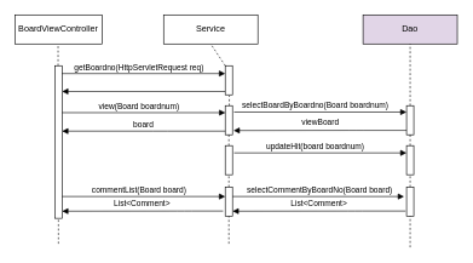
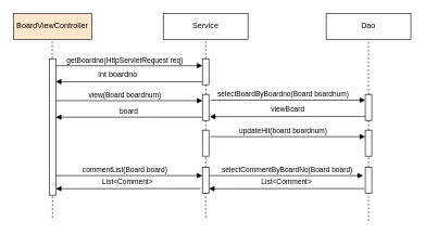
  <mxCell id="0" />
  <mxCell id="1" parent="0" />
- <mxCell id="2" value="BoardViewController" style="rounded=0;whiteSpace=wrap;html=1;" parent="1" vertex="1"><mxGeometry x="20" y="20" width="120" height="40" as="geometry" /></mxCell>
- <mxCell id="3" value="Service" style="rounded=0;whiteSpace=wrap;html=1;" parent="1" vertex="1"><mxGeometry x="225" y="20" width="130" height="40" as="geometry" /></mxCell>
- <mxCell id="4" value="Dao" style="rounded=0;whiteSpace=wrap;html=1;fillColor=#e1d5e7;" parent="1" vertex="1"><mxGeometry x="500" y="20" width="130" height="40" as="geometry" /></mxCell>
+ <mxCell id="2" value="BoardViewController" style="rounded=0;whiteSpace=wrap;html=1;fillColor=#ffe6cc;" parent="1" vertex="1"><mxGeometry x="20" y="20" width="120" height="40" as="geometry" /></mxCell>
+ <mxCell id="3" value="Service" style="rounded=0;whiteSpace=wrap;html=1;" parent="1" vertex="1"><mxGeometry x="250" y="20" width="130" height="40" as="geometry" /></mxCell>
+ <mxCell id="4" value="Dao" style="rounded=0;whiteSpace=wrap;html=1;" parent="1" vertex="1"><mxGeometry x="500" y="20" width="130" height="40" as="geometry" /></mxCell>
  <mxCell id="5" value="" style="endArrow=none;dashed=1;html=1;" parent="1" edge="1"><mxGeometry width="50" height="50" relative="1" as="geometry"><mxPoint x="79.5" y="90" as="sourcePoint" /><mxPoint x="79.5" y="60" as="targetPoint" /></mxGeometry></mxCell>
  <mxCell id="6" value="" style="endArrow=none;dashed=1;html=1;" parent="1" target="10" edge="1"><mxGeometry width="50" height="50" relative="1" as="geometry"><mxPoint x="80" y="335" as="sourcePoint" /><mxPoint x="90" y="145" as="targetPoint" /></mxGeometry></mxCell>
  <mxCell id="7" value="" style="endArrow=none;dashed=1;html=1;entryX=0.5;entryY=1;entryDx=0;entryDy=0;" parent="1" source="16" target="3" edge="1"><mxGeometry width="50" height="50" relative="1" as="geometry"><mxPoint x="390" y="90" as="sourcePoint" /><mxPoint x="385" y="250" as="targetPoint" /></mxGeometry></mxCell>
  <mxCell id="8" value="" style="endArrow=none;dashed=1;html=1;entryX=0.5;entryY=1;entryDx=0;entryDy=0;" parent="1" source="14" target="4" edge="1"><mxGeometry width="50" height="50" relative="1" as="geometry"><mxPoint x="700" y="325" as="sourcePoint" /><mxPoint x="470" y="70" as="targetPoint" /></mxGeometry></mxCell>
  <mxCell id="9" value="" style="endArrow=none;dashed=1;html=1;entryX=0.56;entryY=1.025;entryDx=0;entryDy=0;entryPerimeter=0;" parent="1" source="12" target="16" edge="1"><mxGeometry width="50" height="50" relative="1" as="geometry"><mxPoint x="390" y="335" as="sourcePoint" /><mxPoint x="390" y="130" as="targetPoint" /></mxGeometry></mxCell>
  <mxCell id="10" value="" style="html=1;points=[];perimeter=orthogonalPerimeter;" parent="1" vertex="1"><mxGeometry x="75" y="90" width="10" height="210" as="geometry" /></mxCell>
  <mxCell id="11" value="" style="html=1;verticalAlign=bottom;endArrow=block;exitX=0;exitY=0.885;exitDx=0;exitDy=0;exitPerimeter=0;" parent="1" source="16" target="10" edge="1"><mxGeometry x="0.035" y="-3" width="80" relative="1" as="geometry"><mxPoint x="353" y="126" as="sourcePoint" /><mxPoint x="130" y="126" as="targetPoint" /><mxPoint as="offset" /></mxGeometry></mxCell>
  <mxCell id="12" value="" style="html=1;points=[];perimeter=orthogonalPerimeter;" parent="1" vertex="1"><mxGeometry x="310" y="145" width="10" height="40" as="geometry" /></mxCell>
  <mxCell id="13" value="" style="endArrow=none;dashed=1;html=1;entryX=0.5;entryY=1;entryDx=0;entryDy=0;" parent="1" source="25" target="12" edge="1"><mxGeometry width="50" height="50" relative="1" as="geometry"><mxPoint x="315" y="335" as="sourcePoint" /><mxPoint x="390" y="130" as="targetPoint" /></mxGeometry></mxCell>
  <mxCell id="14" value="" style="html=1;points=[];perimeter=orthogonalPerimeter;" parent="1" vertex="1"><mxGeometry x="560" y="145" width="10" height="40" as="geometry" /></mxCell>
  <mxCell id="15" value="" style="endArrow=none;dashed=1;html=1;entryX=0.5;entryY=1;entryDx=0;entryDy=0;" parent="1" source="27" target="14" edge="1"><mxGeometry width="50" height="50" relative="1" as="geometry"><mxPoint x="565" y="340" as="sourcePoint" /><mxPoint x="700" y="60" as="targetPoint" /></mxGeometry></mxCell>
  <mxCell id="16" value="" style="html=1;points=[];perimeter=orthogonalPerimeter;" parent="1" vertex="1"><mxGeometry x="310" y="90" width="10" height="40" as="geometry" /></mxCell>
  <mxCell id="17" value="getBoardno(HttpServletRequest req)" style="html=1;verticalAlign=bottom;endArrow=block;exitX=0.98;exitY=0.137;exitDx=0;exitDy=0;exitPerimeter=0;" parent="1" target="16" edge="1"><mxGeometry x="-0.058" width="80" relative="1" as="geometry"><mxPoint x="84.8" y="100.77" as="sourcePoint" /><mxPoint x="280" y="100.77" as="targetPoint" /><mxPoint as="offset" /></mxGeometry></mxCell>
  <mxCell id="18" value="view(Board boardnum)" style="html=1;verticalAlign=bottom;endArrow=block;entryX=0.02;entryY=0.24;entryDx=0;entryDy=0;entryPerimeter=0;" parent="1" source="10" target="12" edge="1"><mxGeometry x="-0.058" width="80" relative="1" as="geometry"><mxPoint x="127" y="155" as="sourcePoint" /><mxPoint x="280" y="159" as="targetPoint" /><mxPoint as="offset" /></mxGeometry></mxCell>
  <mxCell id="19" value="" style="html=1;verticalAlign=bottom;endArrow=block;" parent="1" source="12" target="10" edge="1"><mxGeometry x="0.035" y="-3" width="80" relative="1" as="geometry"><mxPoint x="260" y="215" as="sourcePoint" /><mxPoint x="140" y="215" as="targetPoint" /><mxPoint as="offset" /><Array as="points"><mxPoint x="220" y="180" /></Array></mxGeometry></mxCell>
  <mxCell id="20" value="board" style="edgeLabel;html=1;align=center;verticalAlign=middle;resizable=0;points=[];" parent="19" vertex="1" connectable="0"><mxGeometry x="-0.046" relative="1" as="geometry"><mxPoint x="-7" y="-10" as="offset" /></mxGeometry></mxCell>
+ <mxCell id="21" value="int boardno" style="text;html=1;align=center;verticalAlign=middle;resizable=0;points=[];autosize=1;" parent="1" vertex="1"><mxGeometry x="140" y="105" width="80" height="20" as="geometry" /></mxCell>
  <mxCell id="22" value="selectBoardByBoardno(Board boardnum)" style="html=1;verticalAlign=bottom;endArrow=block;exitX=1.22;exitY=0.22;exitDx=0;exitDy=0;exitPerimeter=0;" parent="1" source="12" target="14" edge="1"><mxGeometry x="-0.058" width="80" relative="1" as="geometry"><mxPoint x="319" y="161" as="sourcePoint" /><mxPoint x="320" y="169" as="targetPoint" /><mxPoint as="offset" /></mxGeometry></mxCell>
  <mxCell id="23" value="" style="html=1;verticalAlign=bottom;endArrow=block;entryX=1.14;entryY=0.78;entryDx=0;entryDy=0;entryPerimeter=0;" parent="1" edge="1"><mxGeometry x="0.035" y="-3" width="80" relative="1" as="geometry"><mxPoint x="560" y="179" as="sourcePoint" /><mxPoint x="321.4" y="179.2" as="targetPoint" /><mxPoint as="offset" /><Array as="points"><mxPoint x="490" y="179" /></Array></mxGeometry></mxCell>
  <mxCell id="24" value="viewBoard" style="edgeLabel;html=1;align=center;verticalAlign=middle;resizable=0;points=[];" parent="23" vertex="1" connectable="0"><mxGeometry x="-0.085" y="1" relative="1" as="geometry"><mxPoint x="-11" y="-12.2" as="offset" /></mxGeometry></mxCell>
  <mxCell id="25" value="" style="html=1;points=[];perimeter=orthogonalPerimeter;" parent="1" vertex="1"><mxGeometry x="310" y="200" width="10" height="40" as="geometry" /></mxCell>
  <mxCell id="26" value="" style="endArrow=none;dashed=1;html=1;entryX=0.5;entryY=1;entryDx=0;entryDy=0;" parent="1" target="25" edge="1" source="30"><mxGeometry width="50" height="50" relative="1" as="geometry"><mxPoint x="315" y="335" as="sourcePoint" /><mxPoint x="315" y="185" as="targetPoint" /></mxGeometry></mxCell>
  <mxCell id="27" value="" style="html=1;points=[];perimeter=orthogonalPerimeter;" parent="1" vertex="1"><mxGeometry x="560" y="200" width="10" height="40" as="geometry" /></mxCell>
  <mxCell id="28" value="" style="endArrow=none;dashed=1;html=1;entryX=0.5;entryY=1;entryDx=0;entryDy=0;" parent="1" target="27" edge="1" source="32"><mxGeometry width="50" height="50" relative="1" as="geometry"><mxPoint x="565" y="340" as="sourcePoint" /><mxPoint x="565" y="185" as="targetPoint" /></mxGeometry></mxCell>
  <mxCell id="29" value="updateHit(board boardnum)" style="html=1;verticalAlign=bottom;endArrow=block;exitX=1.22;exitY=0.22;exitDx=0;exitDy=0;exitPerimeter=0;" parent="1" edge="1"><mxGeometry x="-0.058" width="80" relative="1" as="geometry"><mxPoint x="322.2" y="210" as="sourcePoint" /><mxPoint x="560" y="210" as="targetPoint" /><mxPoint as="offset" /></mxGeometry></mxCell>
  <mxCell id="30" value="" style="html=1;points=[];perimeter=orthogonalPerimeter;" vertex="1" parent="1"><mxGeometry x="310" y="257" width="10" height="40" as="geometry" /></mxCell>
  <mxCell id="31" value="" style="endArrow=none;dashed=1;html=1;entryX=0.5;entryY=1;entryDx=0;entryDy=0;" edge="1" parent="1" target="30"><mxGeometry width="50" height="50" relative="1" as="geometry"><mxPoint x="315" y="335" as="sourcePoint" /><mxPoint x="315" y="240" as="targetPoint" /></mxGeometry></mxCell>
  <mxCell id="32" value="" style="html=1;points=[];perimeter=orthogonalPerimeter;" vertex="1" parent="1"><mxGeometry x="560" y="257" width="10" height="40" as="geometry" /></mxCell>
  <mxCell id="33" value="" style="endArrow=none;dashed=1;html=1;entryX=0.5;entryY=1;entryDx=0;entryDy=0;" edge="1" parent="1" target="32"><mxGeometry width="50" height="50" relative="1" as="geometry"><mxPoint x="565" y="340" as="sourcePoint" /><mxPoint x="565" y="240" as="targetPoint" /></mxGeometry></mxCell>
  <mxCell id="34" value="commentList(Board board)" style="html=1;verticalAlign=bottom;endArrow=block;" edge="1" parent="1" target="30"><mxGeometry x="-0.058" width="80" relative="1" as="geometry"><mxPoint x="85" y="270" as="sourcePoint" /><mxPoint x="305" y="270" as="targetPoint" /><mxPoint as="offset" /></mxGeometry></mxCell>
  <mxCell id="35" value="" style="html=1;verticalAlign=bottom;endArrow=block;entryX=1.14;entryY=0.78;entryDx=0;entryDy=0;entryPerimeter=0;" edge="1" parent="1"><mxGeometry x="0.035" y="-3" width="80" relative="1" as="geometry"><mxPoint x="558.6" y="290" as="sourcePoint" /><mxPoint x="320" y="290.2" as="targetPoint" /><mxPoint as="offset" /><Array as="points"><mxPoint x="488.6" y="290" /></Array></mxGeometry></mxCell>
  <mxCell id="36" value="List&amp;lt;Comment&amp;gt;" style="edgeLabel;html=1;align=center;verticalAlign=middle;resizable=0;points=[];" vertex="1" connectable="0" parent="35"><mxGeometry x="-0.085" y="1" relative="1" as="geometry"><mxPoint x="-11" y="-12.2" as="offset" /></mxGeometry></mxCell>
  <mxCell id="37" value="" style="html=1;verticalAlign=bottom;endArrow=block;entryX=1.14;entryY=0.78;entryDx=0;entryDy=0;entryPerimeter=0;exitX=-0.3;exitY=0.825;exitDx=0;exitDy=0;exitPerimeter=0;" edge="1" parent="1" source="30"><mxGeometry x="0.035" y="-3" width="80" relative="1" as="geometry"><mxPoint x="280" y="290" as="sourcePoint" /><mxPoint x="85" y="290.2" as="targetPoint" /><mxPoint as="offset" /><Array as="points"><mxPoint x="253.6" y="290" /></Array></mxGeometry></mxCell>
  <mxCell id="38" value="List&amp;lt;Comment&amp;gt;" style="edgeLabel;html=1;align=center;verticalAlign=middle;resizable=0;points=[];" vertex="1" connectable="0" parent="37"><mxGeometry x="-0.085" y="1" relative="1" as="geometry"><mxPoint x="-11" y="-12.2" as="offset" /></mxGeometry></mxCell>
  <mxCell id="39" value="selectCommentByBoardNo(Board board)" style="html=1;verticalAlign=bottom;endArrow=block;entryX=-0.34;entryY=0.325;entryDx=0;entryDy=0;entryPerimeter=0;" edge="1" parent="1" target="32"><mxGeometry x="0.014" width="80" relative="1" as="geometry"><mxPoint x="320" y="270" as="sourcePoint" /><mxPoint x="545" y="270" as="targetPoint" /><mxPoint as="offset" /></mxGeometry></mxCell>
